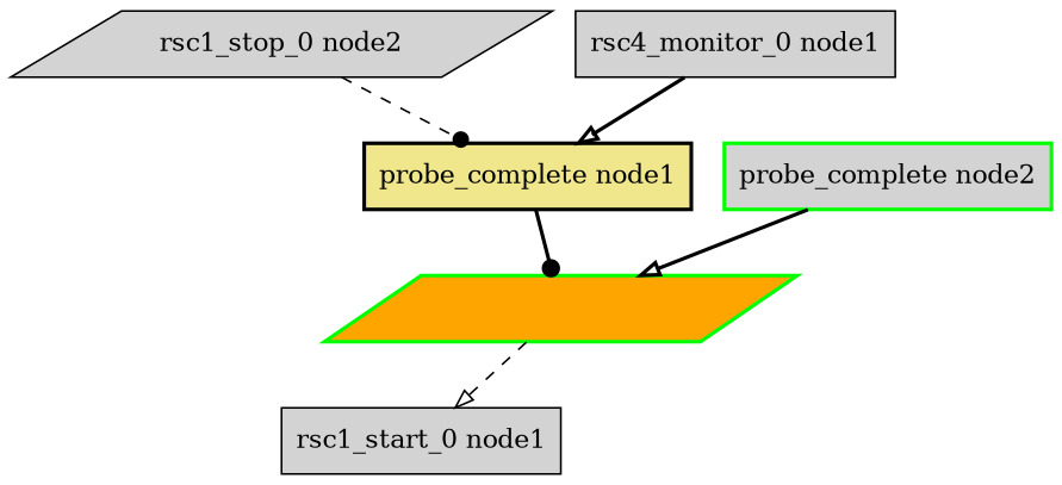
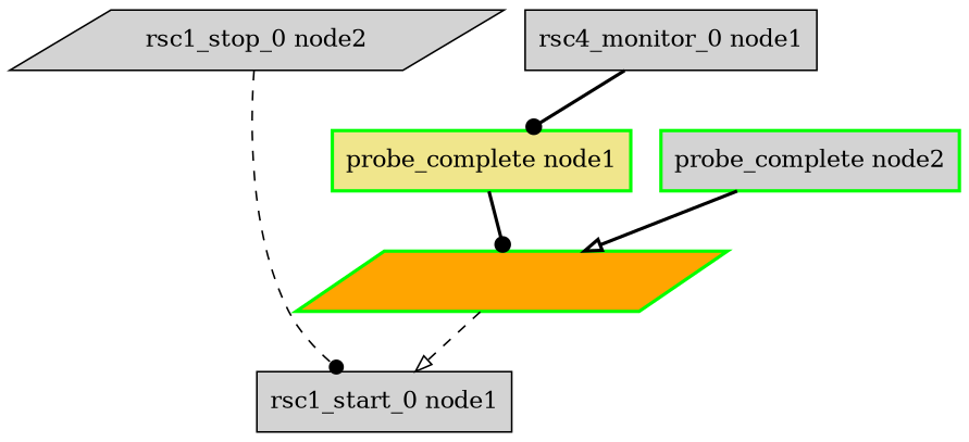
  digraph {
    node [fillcolor=lightgrey shape=box style=filled]
    edge [arrowhead=dot style=bold]
    "rsc1_stop_0 node2" [font_color=black shape=parallelogram]
    "rsc1_start_0 node1" [font_color=black]
    probe_complete [color=green fillcolor=orange fontcolor=orange shape=parallelogram style="bold,filled"]
-   "probe_complete node1" [color=black fillcolor=khaki fontcolor=black style="bold,filled"]
+   "probe_complete node1" [color=green fillcolor=khaki fontcolor=black style="bold,filled"]
    n5 [font_color=black label="rsc4_monitor_0 node1"]
    "probe_complete node2" [color=green fontcolor=black style="bold,filled"]
-   "rsc1_stop_0 node2" -> "probe_complete node1" [style=dashed]
+   "rsc1_stop_0 node2" -> "rsc1_start_0 node1" [style=dashed]
    probe_complete -> "rsc1_start_0 node1" [arrowhead=onormal style=dashed]
    "probe_complete node1" -> probe_complete
-   n5 -> "probe_complete node1" [arrowhead=onormal]
+   n5 -> "probe_complete node1"
    "probe_complete node2" -> probe_complete [arrowhead=onormal]
  }
